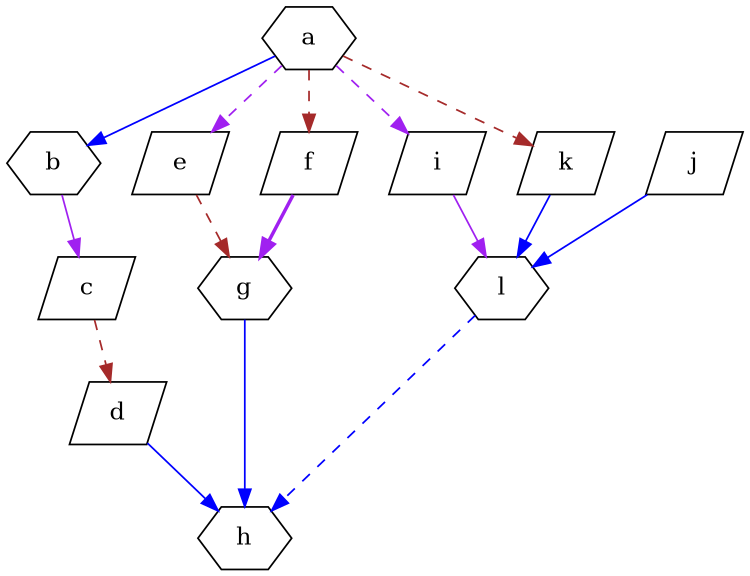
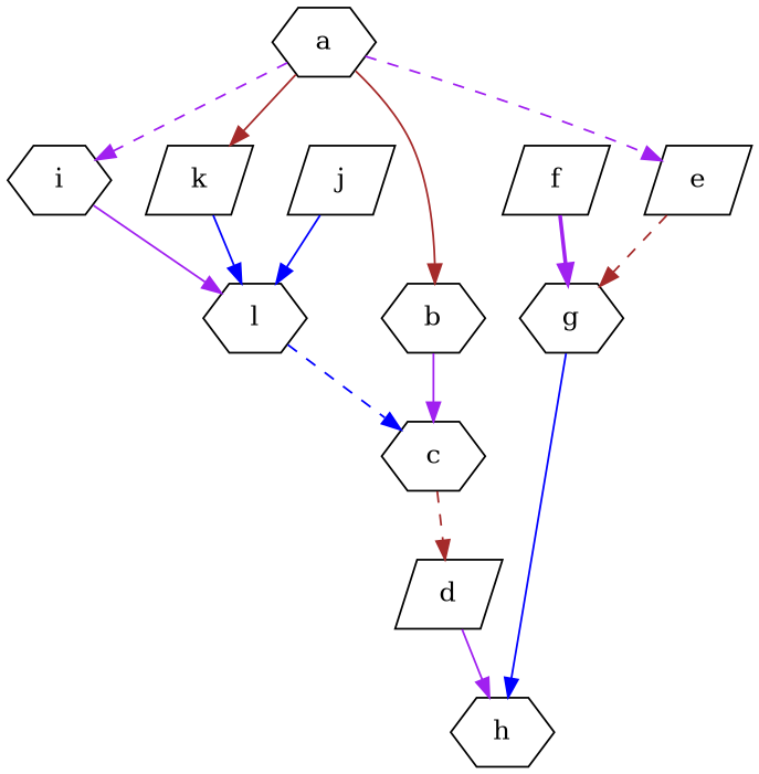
  digraph {
    node [shape=hexagon]
    edge [color=purple style=solid]
    a
    b
    e [shape=parallelogram]
    f [shape=parallelogram]
-   i [shape=parallelogram]
+   i
    k [shape=parallelogram]
-   c [shape=parallelogram]
+   c
    g
    l
    j [shape=parallelogram]
    d [shape=parallelogram]
    h
-   a -> b [color=blue]
+   a -> b [color=brown]
    a -> e [style=dashed]
-   a -> f [color=brown style=dashed]
    a -> i [style=dashed]
-   a -> k [color=brown style=dashed]
+   a -> k [color=brown]
    b -> c
    e -> g [color=brown style=dashed]
    f -> g [style=bold]
    i -> l
    k -> l [color=blue]
    c -> d [color=brown style=dashed]
    g -> h [color=blue]
-   l -> h [color=blue style=dashed]
+   l -> c [color=blue style=dashed]
    j -> l [color=blue]
-   d -> h [color=blue]
+   d -> h
  }
